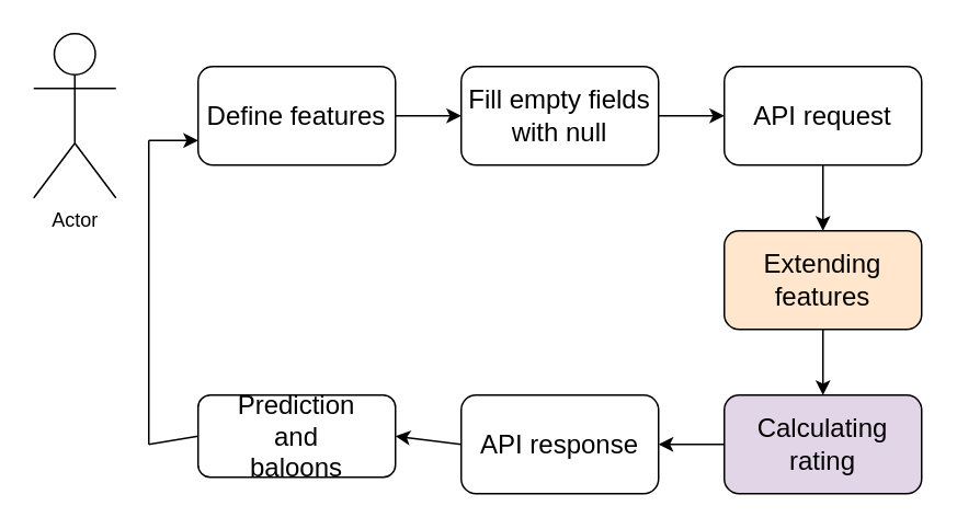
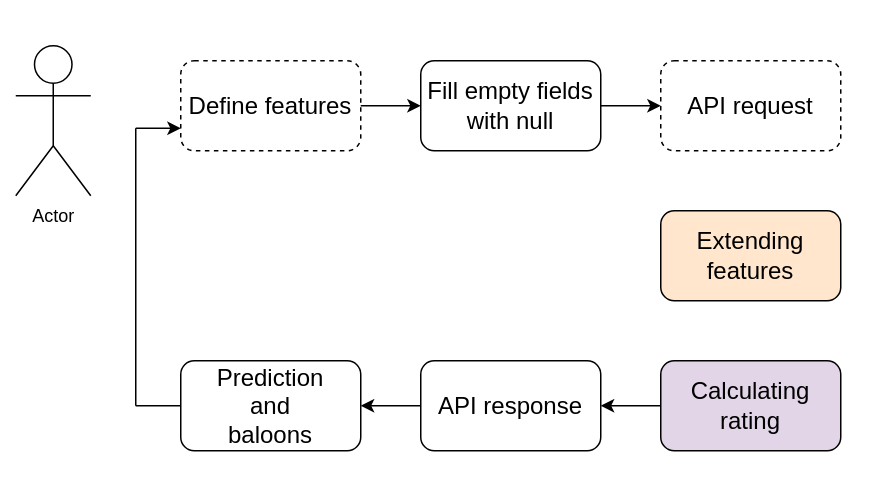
  <mxCell id="0" />
  <mxCell id="1" parent="0" />
- <mxCell id="2" value="Actor" style="shape=umlActor;verticalLabelPosition=bottom;verticalAlign=top;html=1;outlineConnect=0;" vertex="1" parent="1"><mxGeometry x="20" y="20" width="50" height="100" as="geometry" /></mxCell>
- <mxCell id="3" value="&lt;font style=&quot;font-size: 16px&quot;&gt;Define features&lt;/font&gt;" style="rounded=1;whiteSpace=wrap;html=1;" vertex="1" parent="1"><mxGeometry x="120" y="40" width="120" height="60" as="geometry" /></mxCell>
+ <mxCell id="2" value="Actor" style="shape=umlActor;verticalLabelPosition=bottom;verticalAlign=top;html=1;outlineConnect=0;" vertex="1" parent="1"><mxGeometry x="10" y="30" width="50" height="100" as="geometry" /></mxCell>
+ <mxCell id="3" value="&lt;font style=&quot;font-size: 16px&quot;&gt;Define features&lt;/font&gt;" style="rounded=1;whiteSpace=wrap;html=1;dashed=1;" vertex="1" parent="1"><mxGeometry x="120" y="40" width="120" height="60" as="geometry" /></mxCell>
  <mxCell id="4" value="&lt;span style=&quot;font-size: 16px&quot;&gt;Fill empty fields with null&lt;/span&gt;&lt;span style=&quot;color: rgba(0 , 0 , 0 , 0) ; font-family: monospace ; font-size: 0px&quot;&gt;%3CmxGraphModel%3E%3Croot%3E%3CmxCell%20id%3D%220%22%2F%3E%3CmxCell%20id%3D%221%22%20parent%3D%220%22%2F%3E%3CmxCell%20id%3D%222%22%20value%3D%22%26lt%3Bfont%20style%3D%26quot%3Bfont-size%3A%2016px%26quot%3B%26gt%3BDefine%20features%26lt%3B%2Ffont%26gt%3B%22%20style%3D%22rounded%3D1%3BwhiteSpace%3Dwrap%3Bhtml%3D1%3B%22%20vertex%3D%221%22%20parent%3D%221%22%3E%3CmxGeometry%20x%3D%22160%22%20y%3D%2290%22%20width%3D%22120%22%20height%3D%2260%22%20as%3D%22geometry%22%2F%3E%3C%2FmxCell%3E%3C%2Froot%3E%3C%2FmxGraphModel%3E&lt;/span&gt;" style="rounded=1;whiteSpace=wrap;html=1;" vertex="1" parent="1"><mxGeometry x="280" y="40" width="120" height="60" as="geometry" /></mxCell>
- <mxCell id="5" value="&lt;span style=&quot;font-size: 16px&quot;&gt;API request&lt;/span&gt;" style="rounded=1;whiteSpace=wrap;html=1;" vertex="1" parent="1"><mxGeometry x="440" y="40" width="120" height="60" as="geometry" /></mxCell>
+ <mxCell id="5" value="&lt;span style=&quot;font-size: 16px&quot;&gt;API request&lt;/span&gt;" style="rounded=1;whiteSpace=wrap;html=1;dashed=1;" vertex="1" parent="1"><mxGeometry x="440" y="40" width="120" height="60" as="geometry" /></mxCell>
  <mxCell id="6" value="&lt;span style=&quot;font-size: 16px&quot;&gt;Extending features&lt;/span&gt;" style="rounded=1;whiteSpace=wrap;html=1;fillColor=#ffe6cc;" vertex="1" parent="1"><mxGeometry x="440" y="140" width="120" height="60" as="geometry" /></mxCell>
  <mxCell id="7" value="&lt;span style=&quot;font-size: 16px&quot;&gt;Calculating rating&lt;/span&gt;" style="rounded=1;whiteSpace=wrap;html=1;fillColor=#e1d5e7;" vertex="1" parent="1"><mxGeometry x="440" y="240" width="120" height="60" as="geometry" /></mxCell>
  <mxCell id="8" value="&lt;span style=&quot;font-size: 16px&quot;&gt;API response&lt;/span&gt;&lt;span style=&quot;color: rgba(0 , 0 , 0 , 0) ; font-family: monospace ; font-size: 0px&quot;&gt;%3CmxGraphModel%3E%3Croot%3E%3CmxCell%20id%3D%220%22%2F%3E%3CmxCell%20id%3D%221%22%20parent%3D%220%22%2F%3E%3CmxCell%20id%3D%222%22%20value%3D%22%26lt%3Bspan%20style%3D%26quot%3Bfont-size%3A%2016px%26quot%3B%26gt%3BCalculating%20rating%26lt%3B%2Fspan%26gt%3B%22%20style%3D%22rounded%3D1%3BwhiteSpace%3Dwrap%3Bhtml%3D1%3B%22%20vertex%3D%221%22%20parent%3D%221%22%3E%3CmxGeometry%20x%3D%22480%22%20y%3D%22290%22%20width%3D%22120%22%20height%3D%2260%22%20as%3D%22geometry%22%2F%3E%3C%2FmxCell%3E%3C%2Froot%3E%3C%2FmxGraphModel%3E&lt;/span&gt;" style="rounded=1;whiteSpace=wrap;html=1;" vertex="1" parent="1"><mxGeometry x="280" y="240" width="120" height="60" as="geometry" /></mxCell>
- <mxCell id="9" value="&lt;font style=&quot;font-size: 16px&quot;&gt;Prediction&lt;br&gt;and&lt;br&gt;baloons&lt;/font&gt;" style="rounded=1;whiteSpace=wrap;html=1;" vertex="1" parent="1"><mxGeometry x="120" y="240" width="120" height="50" as="geometry" /></mxCell>
+ <mxCell id="9" value="&lt;font style=&quot;font-size: 16px&quot;&gt;Prediction&lt;br&gt;and&lt;br&gt;baloons&lt;/font&gt;" style="rounded=1;whiteSpace=wrap;html=1;" vertex="1" parent="1"><mxGeometry x="120" y="240" width="120" height="60" as="geometry" /></mxCell>
  <mxCell id="10" value="" style="endArrow=classic;html=1;exitX=1;exitY=0.5;exitDx=0;exitDy=0;" edge="1" parent="1" source="3" target="4"><mxGeometry width="50" height="50" relative="1" as="geometry"><mxPoint x="360" y="320" as="sourcePoint" /><mxPoint x="410" y="270" as="targetPoint" /></mxGeometry></mxCell>
  <mxCell id="11" value="" style="endArrow=classic;html=1;exitX=1;exitY=0.5;exitDx=0;exitDy=0;entryX=0;entryY=0.5;entryDx=0;entryDy=0;" edge="1" parent="1" source="4" target="5"><mxGeometry width="50" height="50" relative="1" as="geometry"><mxPoint x="250" y="80" as="sourcePoint" /><mxPoint x="290" y="80" as="targetPoint" /></mxGeometry></mxCell>
- <mxCell id="12" value="" style="endArrow=classic;html=1;exitX=0.5;exitY=1;exitDx=0;exitDy=0;entryX=0.5;entryY=0;entryDx=0;entryDy=0;" edge="1" parent="1" source="5" target="6"><mxGeometry width="50" height="50" relative="1" as="geometry"><mxPoint x="360" y="320" as="sourcePoint" /><mxPoint x="410" y="270" as="targetPoint" /></mxGeometry></mxCell>
- <mxCell id="13" value="" style="endArrow=classic;html=1;exitX=0.5;exitY=1;exitDx=0;exitDy=0;entryX=0.5;entryY=0;entryDx=0;entryDy=0;" edge="1" parent="1" source="6" target="7"><mxGeometry width="50" height="50" relative="1" as="geometry"><mxPoint x="410" y="80" as="sourcePoint" /><mxPoint x="450" y="80" as="targetPoint" /></mxGeometry></mxCell>
  <mxCell id="14" value="" style="endArrow=classic;html=1;exitX=0;exitY=0.5;exitDx=0;exitDy=0;entryX=1;entryY=0.5;entryDx=0;entryDy=0;" edge="1" parent="1" source="7" target="8"><mxGeometry width="50" height="50" relative="1" as="geometry"><mxPoint x="360" y="320" as="sourcePoint" /><mxPoint x="410" y="270" as="targetPoint" /></mxGeometry></mxCell>
  <mxCell id="15" value="" style="endArrow=classic;html=1;entryX=1;entryY=0.5;entryDx=0;entryDy=0;exitX=0;exitY=0.5;exitDx=0;exitDy=0;" edge="1" parent="1" source="8" target="9"><mxGeometry width="50" height="50" relative="1" as="geometry"><mxPoint x="360" y="320" as="sourcePoint" /><mxPoint x="410" y="270" as="targetPoint" /></mxGeometry></mxCell>
  <mxCell id="16" value="" style="endArrow=none;html=1;exitX=0;exitY=0.5;exitDx=0;exitDy=0;" edge="1" parent="1" source="9"><mxGeometry width="50" height="50" relative="1" as="geometry"><mxPoint x="360" y="320" as="sourcePoint" /><mxPoint x="90" y="270" as="targetPoint" /></mxGeometry></mxCell>
  <mxCell id="17" value="" style="endArrow=none;html=1;endSize=6;" edge="1" parent="1"><mxGeometry width="50" height="50" relative="1" as="geometry"><mxPoint x="90" y="270" as="sourcePoint" /><mxPoint x="90" y="85" as="targetPoint" /></mxGeometry></mxCell>
  <mxCell id="18" value="" style="endArrow=classic;html=1;entryX=0;entryY=0.75;entryDx=0;entryDy=0;" edge="1" parent="1" target="3"><mxGeometry width="50" height="50" relative="1" as="geometry"><mxPoint x="90" y="85" as="sourcePoint" /><mxPoint x="410" y="270" as="targetPoint" /></mxGeometry></mxCell>
